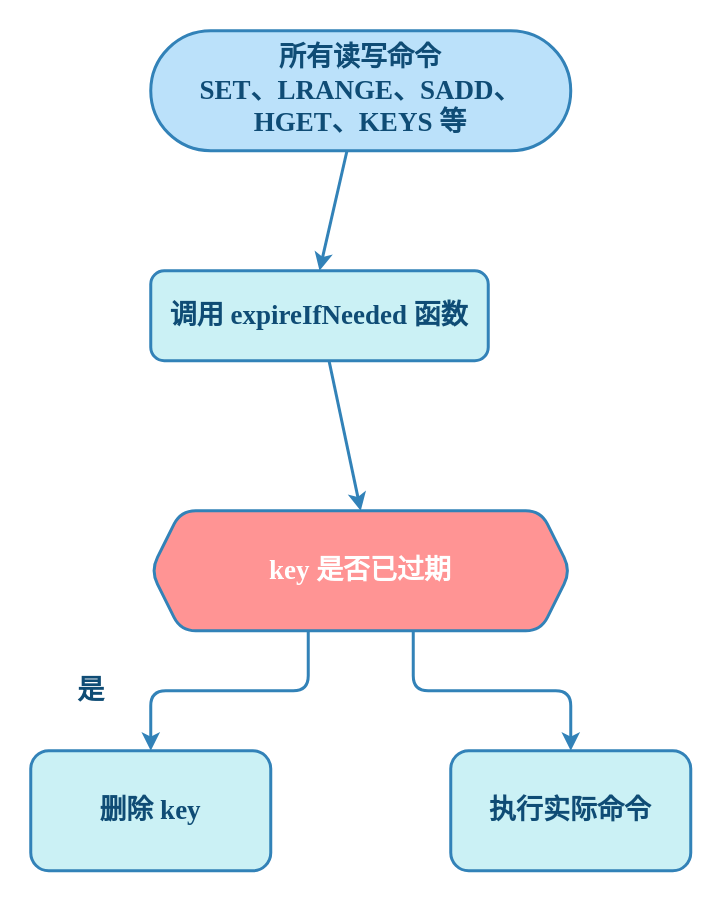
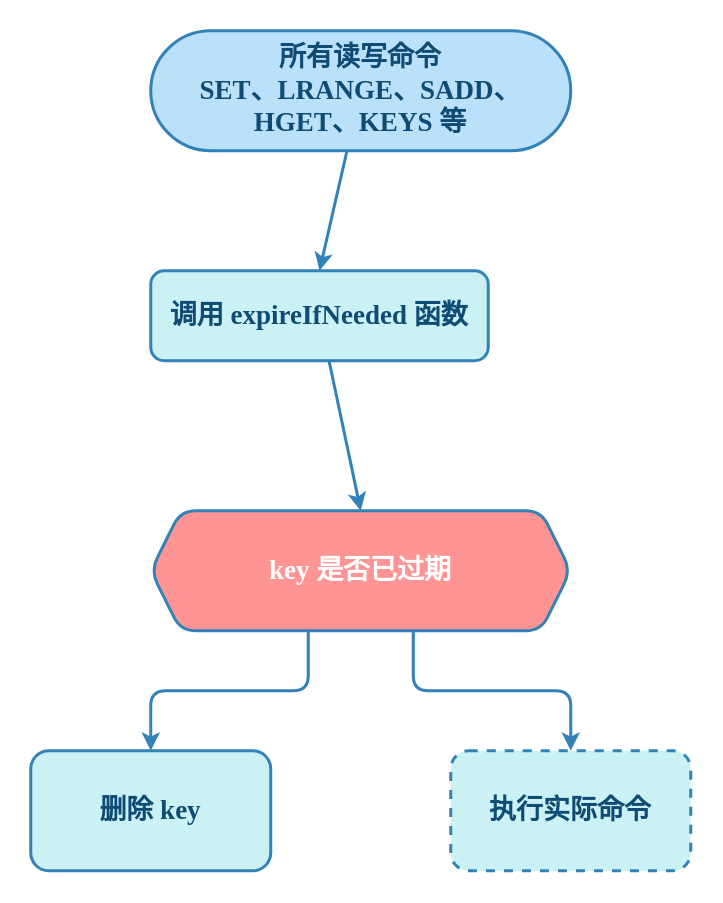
  <mxCell id="0" />
  <mxCell id="1" parent="0" />
  <mxCell id="2" style="edgeStyle=none;shape=connector;rounded=0;orthogonalLoop=1;jettySize=auto;html=1;entryX=0.5;entryY=0;entryDx=0;entryDy=0;labelBackgroundColor=default;strokeColor=#3282B8;strokeWidth=2;align=center;verticalAlign=middle;fontFamily=Comic Sans MS;fontSize=18;fontColor=#0F4C75;endArrow=classic;fontStyle=1" parent="1" source="3" target="5" edge="1"><mxGeometry relative="1" as="geometry"><mxPoint x="220" y="-140" as="targetPoint" /></mxGeometry></mxCell>
  <mxCell id="3" value="&lt;div&gt;所有读写命令&lt;/div&gt;&lt;div&gt;SET、LRANGE、SADD、HGET、KEYS 等&lt;/div&gt;" style="html=1;dashed=0;whiteSpace=wrap;shape=mxgraph.dfd.start;rounded=1;shadow=0;strokeColor=#3282B8;strokeWidth=2;align=center;verticalAlign=middle;fontFamily=Comic Sans MS;fontSize=18;fontColor=#0F4C75;fillColor=#BBE1FA;fontStyle=1" parent="1" vertex="1"><mxGeometry x="100" y="20" width="280" height="80" as="geometry" /></mxCell>
  <mxCell id="4" style="edgeStyle=none;shape=connector;rounded=0;orthogonalLoop=1;jettySize=auto;html=1;entryX=0.5;entryY=0;entryDx=0;entryDy=0;labelBackgroundColor=default;strokeColor=#3282B8;strokeWidth=2;align=center;verticalAlign=middle;fontFamily=Comic Sans MS;fontSize=18;fontColor=#0F4C75;endArrow=classic;fontStyle=1" parent="1" source="5" target="7" edge="1"><mxGeometry relative="1" as="geometry" /></mxCell>
  <mxCell id="5" value="调用 expireIfNeeded 函数" style="rounded=1;whiteSpace=wrap;html=1;fontFamily=Comic Sans MS;fontStyle=1;labelBackgroundColor=none;fillColor=#CBF1F5;strokeColor=#3282B8;fontColor=#0F4C75;shadow=0;container=0;fontSize=18;verticalAlign=middle;strokeWidth=2;" parent="1" vertex="1"><mxGeometry x="100" y="180" width="225" height="60" as="geometry" /></mxCell>
  <mxCell id="6" style="edgeStyle=orthogonalEdgeStyle;shape=connector;rounded=1;orthogonalLoop=1;jettySize=auto;html=1;exitX=0.625;exitY=1;exitDx=0;exitDy=0;labelBackgroundColor=default;strokeColor=#3282B8;strokeWidth=2;align=center;verticalAlign=middle;fontFamily=Comic Sans MS;fontSize=18;fontColor=#0F4C75;endArrow=classic;entryX=0.5;entryY=0;entryDx=0;entryDy=0;fontStyle=1" parent="1" source="7" target="10" edge="1"><mxGeometry relative="1" as="geometry" /></mxCell>
  <mxCell id="7" value="key 是否已过期" style="shape=hexagon;perimeter=hexagonPerimeter2;whiteSpace=wrap;html=1;fixedSize=1;rounded=1;shadow=0;strokeColor=#3282B8;strokeWidth=2;align=center;verticalAlign=middle;fontFamily=Comic Sans MS;fontSize=18;fontColor=#FFFFFF;fillColor=#FF9494;fontStyle=1" parent="1" vertex="1"><mxGeometry x="100" y="340" width="280" height="80" as="geometry" /></mxCell>
  <mxCell id="8" style="edgeStyle=orthogonalEdgeStyle;shape=connector;rounded=1;orthogonalLoop=1;jettySize=auto;html=1;entryX=0.5;entryY=0;entryDx=0;entryDy=0;labelBackgroundColor=default;strokeColor=#3282B8;strokeWidth=2;align=center;verticalAlign=middle;fontFamily=Comic Sans MS;fontSize=18;fontColor=#0F4C75;endArrow=classic;exitX=0.375;exitY=1;exitDx=0;exitDy=0;fontStyle=1" parent="1" source="7" target="9" edge="1"><mxGeometry relative="1" as="geometry"><mxPoint x="220" y="500.5" as="targetPoint" /></mxGeometry></mxCell>
  <mxCell id="9" value="删除 key" style="rounded=1;whiteSpace=wrap;html=1;fontFamily=Comic Sans MS;fontStyle=1;labelBackgroundColor=none;fillColor=#CBF1F5;strokeColor=#3282B8;fontColor=#0F4C75;shadow=0;container=0;fontSize=18;verticalAlign=middle;strokeWidth=2;" parent="1" vertex="1"><mxGeometry x="20" y="500" width="160" height="80" as="geometry" /></mxCell>
- <mxCell id="10" value="执行实际命令" style="rounded=1;whiteSpace=wrap;html=1;fontFamily=Comic Sans MS;fontStyle=1;labelBackgroundColor=none;fillColor=#CBF1F5;strokeColor=#3282B8;fontColor=#0F4C75;shadow=0;container=0;fontSize=18;verticalAlign=middle;strokeWidth=2;" parent="1" vertex="1"><mxGeometry x="300" y="500" width="160" height="80" as="geometry" /></mxCell>
- <mxCell id="11" value="是" style="text;html=1;align=center;verticalAlign=middle;resizable=0;points=[];autosize=1;strokeColor=none;fillColor=none;fontSize=18;fontFamily=Comic Sans MS;fontColor=#0F4C75;fontStyle=1" parent="1" vertex="1"><mxGeometry x="40" y="440" width="40" height="40" as="geometry" /></mxCell>
+ <mxCell id="10" value="执行实际命令" style="rounded=1;whiteSpace=wrap;html=1;fontFamily=Comic Sans MS;fontStyle=1;labelBackgroundColor=none;fillColor=#CBF1F5;strokeColor=#3282B8;fontColor=#0F4C75;shadow=0;container=0;fontSize=18;verticalAlign=middle;strokeWidth=2;dashed=1;" parent="1" vertex="1"><mxGeometry x="300" y="500" width="160" height="80" as="geometry" /></mxCell>
